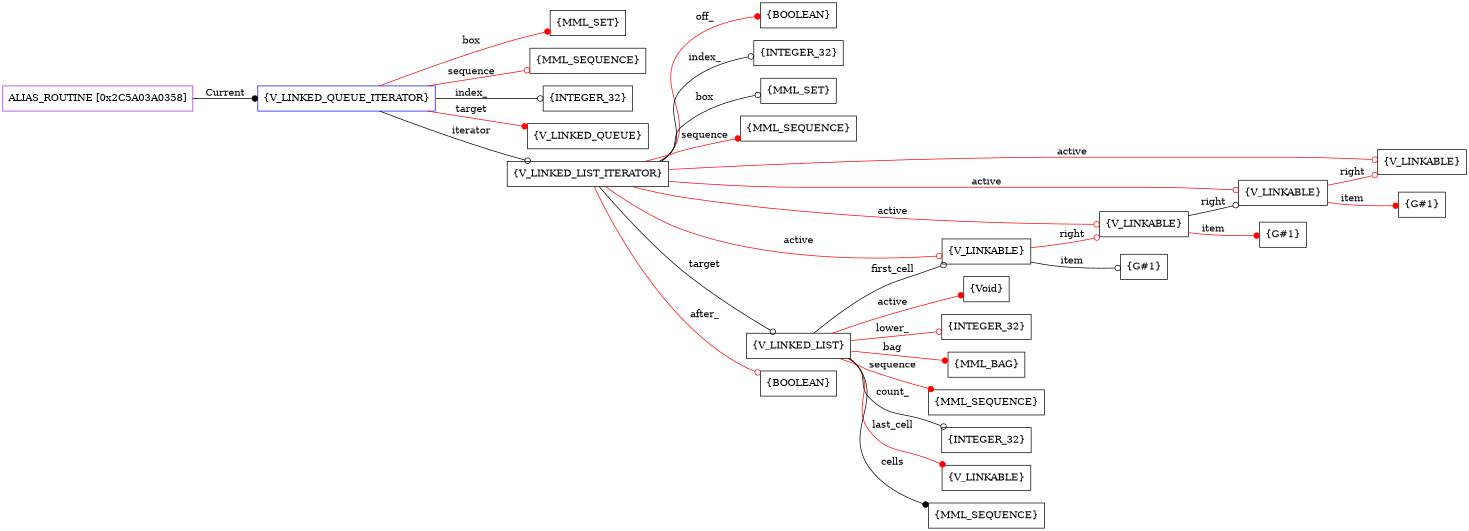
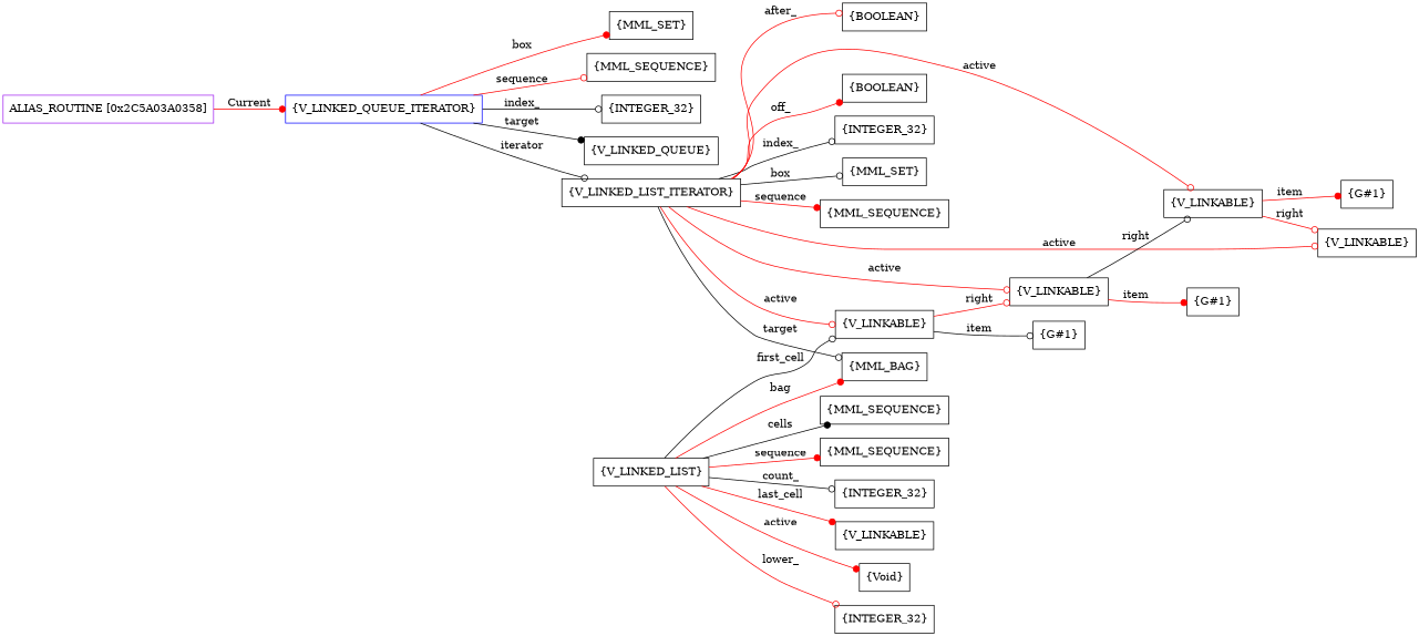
  digraph {
    rankdir=LR
    node [shape=box]
    edge [arrowhead=odot color=red]
    n1 [color=purple label=<ALIAS_ROUTINE [0x2C5A03A0358]>]
    n2 [color=blue label=<{V_LINKED_QUEUE_ITERATOR}>]
    n3 [label=<{MML_SET}>]
    n4 [label=<{MML_SEQUENCE}>]
    n5 [label=<{INTEGER_32}>]
    n6 [label=<{V_LINKED_QUEUE}>]
    n7 [label=<{V_LINKED_LIST_ITERATOR}>]
    n8 [label=<{BOOLEAN}>]
    n9 [label=<{INTEGER_32}>]
    n10 [label=<{MML_SET}>]
    n11 [label=<{MML_SEQUENCE}>]
    n12 [label=<{V_LINKED_LIST}>]
    n13 [label=<{V_LINKABLE}>]
    n14 [label=<{V_LINKABLE}>]
    n15 [label=<{V_LINKABLE}>]
    n16 [label=<{V_LINKABLE}>]
    n17 [label=<{BOOLEAN}>]
    n18 [label=<{Void}>]
    n19 [label=<{INTEGER_32}>]
    n20 [label=<{MML_BAG}>]
    n21 [label=<{MML_SEQUENCE}>]
    n22 [label=<{INTEGER_32}>]
    n23 [label=<{V_LINKABLE}>]
    n24 [label=<{MML_SEQUENCE}>]
    n25 [label=<{G#1}>]
    n26 [label=<{G#1}>]
    n27 [label=<{G#1}>]
-   n1 -> n2 [arrowhead=dot color=black label=<Current>]
+   n1 -> n2 [arrowhead=dot label=<Current>]
    n2 -> n3 [arrowhead=dot label=box]
    n2 -> n4 [label=<sequence>]
    n2 -> n5 [color=black label=<index_>]
-   n2 -> n6 [arrowhead=dot label=<target>]
+   n2 -> n6 [arrowhead=dot color=black label=<target>]
    n2 -> n7 [color=black label=<iterator>]
    n7 -> n8 [arrowhead=dot label=<off_>]
    n7 -> n9 [color=black label=<index_>]
    n7 -> n10 [color=black label=box]
    n7 -> n11 [arrowhead=dot label=<sequence>]
-   n7 -> n12 [color=black label=<target>]
+   n7 -> n20 [color=black label=<target>]
    n7 -> n13 [label=<active>]
    n7 -> n14 [label=<active>]
    n7 -> n15 [label=<active>]
    n7 -> n16 [label=<active>]
    n7 -> n17 [label=<after_>]
    n12 -> n13 [color=black label=<first_cell>]
    n12 -> n18 [arrowhead=dot label=<active>]
    n12 -> n19 [label=<lower_>]
    n12 -> n20 [arrowhead=dot label=<bag>]
    n12 -> n21 [arrowhead=dot label=<sequence>]
    n12 -> n22 [color=black label=<count_>]
    n12 -> n23 [arrowhead=dot label=<last_cell>]
    n12 -> n24 [arrowhead=dot color=black label=<cells>]
    n13 -> n14 [label=<right>]
    n13 -> n25 [color=black label=<item>]
    n14 -> n15 [color=black label=<right>]
    n14 -> n26 [arrowhead=dot label=<item>]
    n15 -> n16 [label=<right>]
    n15 -> n27 [arrowhead=dot label=<item>]
  }
